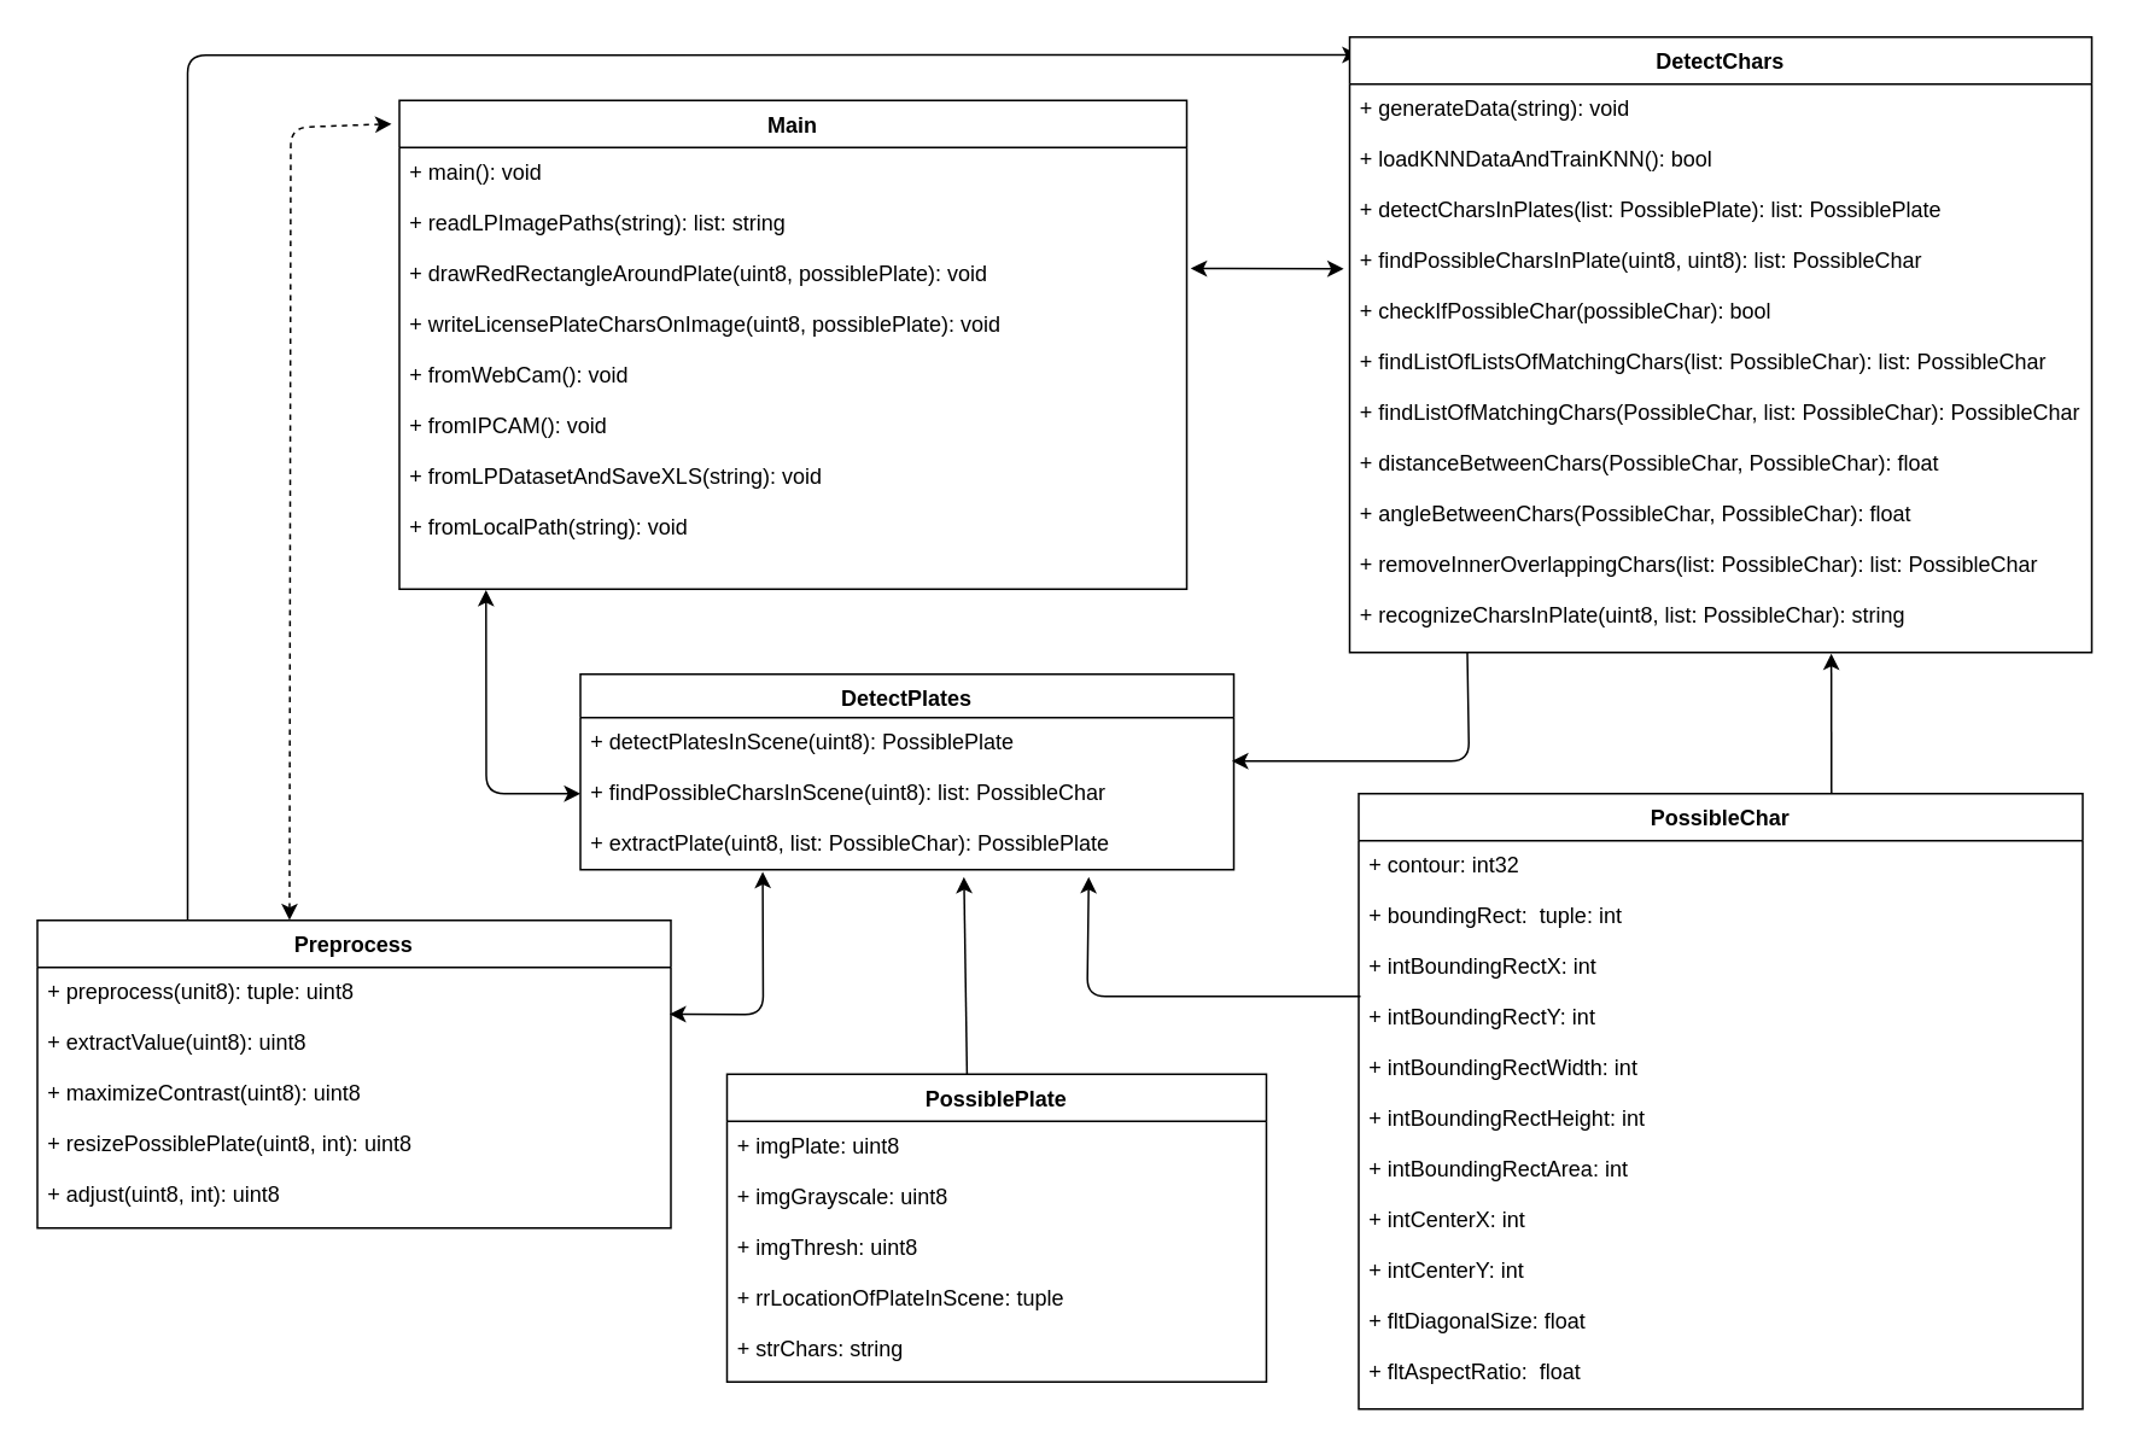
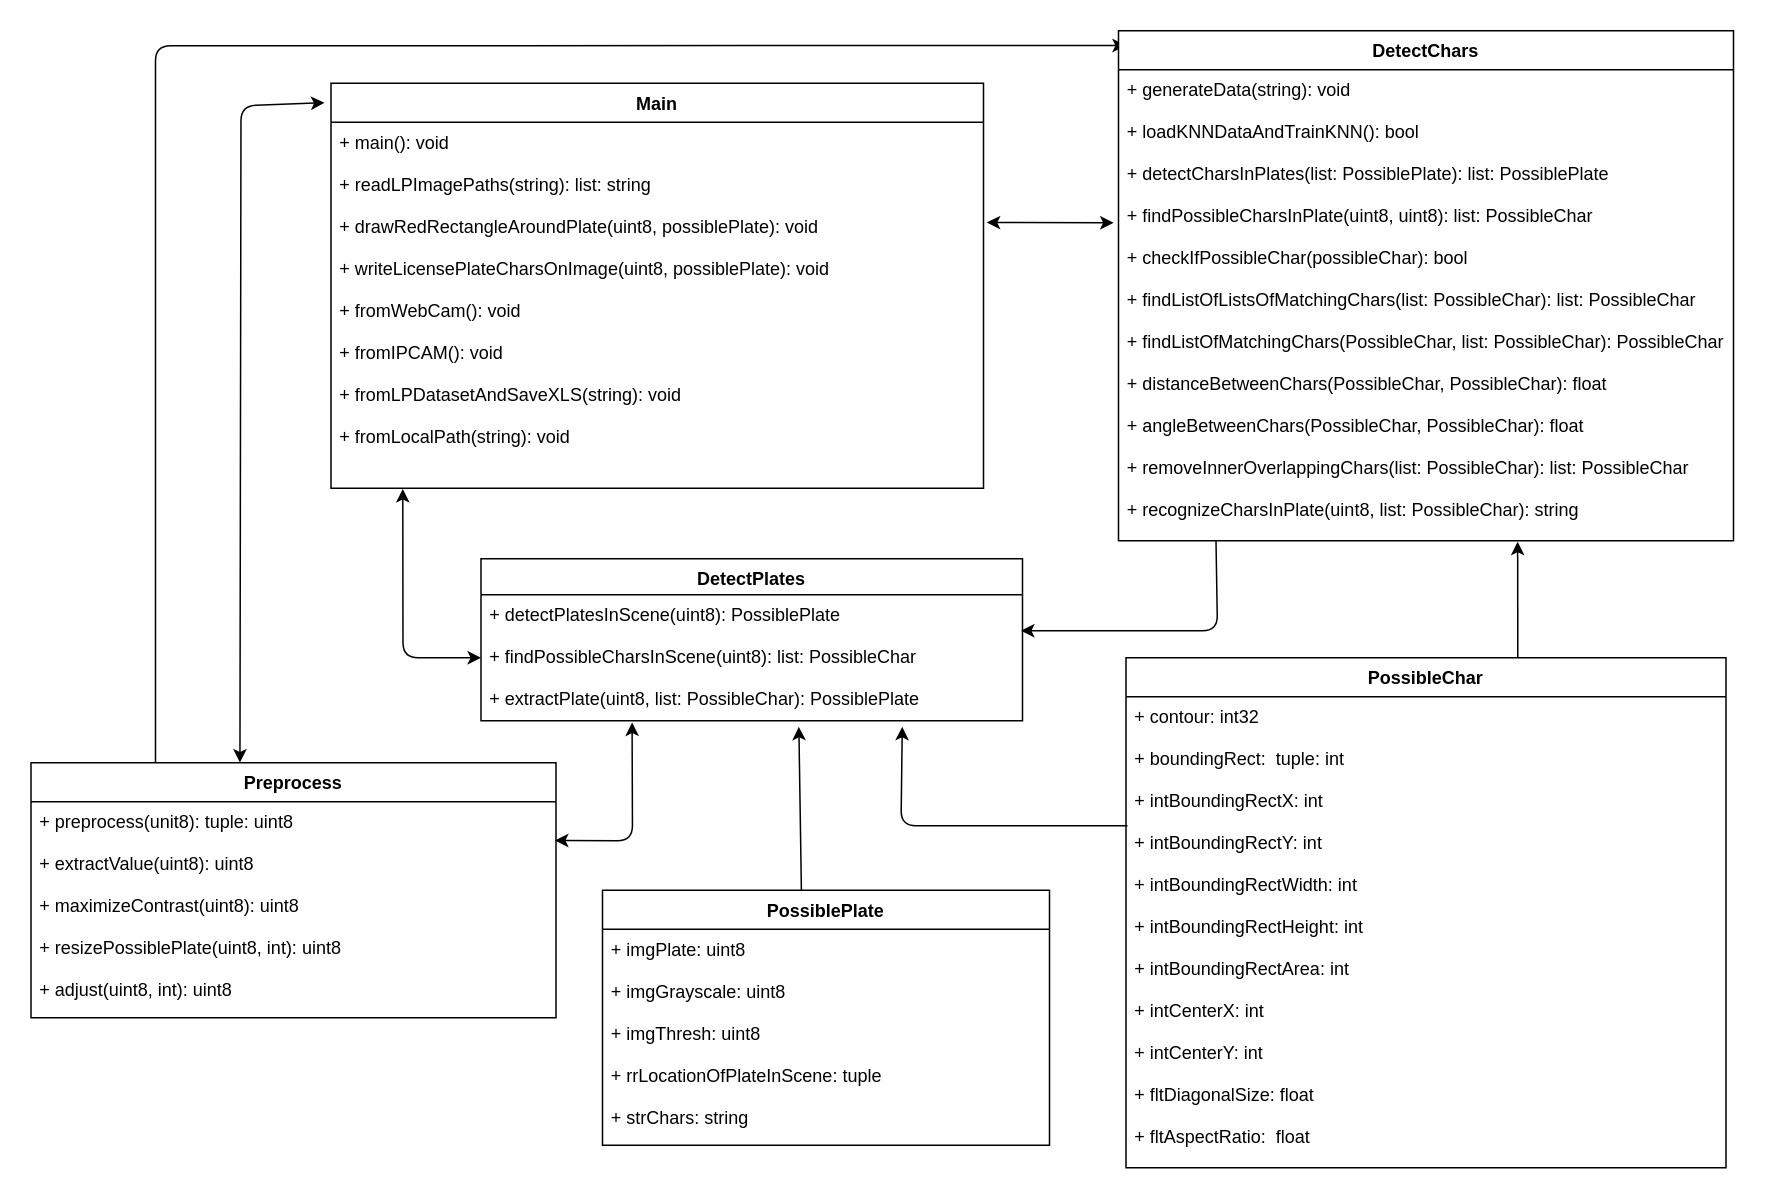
  <mxCell id="0" />
  <mxCell id="1" parent="0" />
  <mxCell id="2" value="" style="endArrow=classic;startArrow=classic;html=1;exitX=0.998;exitY=0.179;exitDx=0;exitDy=0;exitPerimeter=0;entryX=0.279;entryY=1.014;entryDx=0;entryDy=0;entryPerimeter=0;" edge="1" parent="1" source="23" target="21"><mxGeometry width="50" height="50" relative="1" as="geometry"><mxPoint x="110" y="400" as="sourcePoint" /><mxPoint x="160" y="350" as="targetPoint" /><Array as="points"><mxPoint x="421" y="560" /></Array></mxGeometry></mxCell>
  <mxCell id="3" value="" style="endArrow=classic;html=1;entryX=0.778;entryY=1.048;entryDx=0;entryDy=0;entryPerimeter=0;" edge="1" parent="1" target="21"><mxGeometry width="50" height="50" relative="1" as="geometry"><mxPoint x="751" y="550" as="sourcePoint" /><mxPoint x="630" y="510" as="targetPoint" /><Array as="points"><mxPoint x="600" y="550" /></Array></mxGeometry></mxCell>
  <mxCell id="4" value="" style="endArrow=classic;html=1;entryX=0.587;entryY=1.048;entryDx=0;entryDy=0;entryPerimeter=0;exitX=0.445;exitY=0.006;exitDx=0;exitDy=0;exitPerimeter=0;" edge="1" parent="1" source="24" target="21"><mxGeometry width="50" height="50" relative="1" as="geometry"><mxPoint x="621" y="570" as="sourcePoint" /><mxPoint x="605" y="460" as="targetPoint" /><Array as="points" /></mxGeometry></mxCell>
  <mxCell id="5" value="" style="endArrow=classic;html=1;entryX=0.649;entryY=1.002;entryDx=0;entryDy=0;entryPerimeter=0;exitX=0.653;exitY=0.005;exitDx=0;exitDy=0;exitPerimeter=0;" edge="1" parent="1" source="15" target="19"><mxGeometry width="50" height="50" relative="1" as="geometry"><mxPoint x="940" y="680" as="sourcePoint" /><mxPoint x="1022" y="479" as="targetPoint" /></mxGeometry></mxCell>
  <mxCell id="6" value="" style="endArrow=classic;html=1;entryX=0.012;entryY=0.029;entryDx=0;entryDy=0;entryPerimeter=0;" edge="1" parent="1" target="18"><mxGeometry width="50" height="50" relative="1" as="geometry"><mxPoint x="103" y="510" as="sourcePoint" /><mxPoint x="510" y="100" as="targetPoint" /><Array as="points"><mxPoint x="103" y="30" /></Array></mxGeometry></mxCell>
  <mxCell id="7" value="Main" style="swimlane;fontStyle=1;align=center;verticalAlign=top;childLayout=stackLayout;horizontal=1;startSize=26;horizontalStack=0;resizeParent=1;resizeParentMax=0;resizeLast=0;collapsible=1;marginBottom=0;" vertex="1" parent="1"><mxGeometry x="220" y="55" width="435" height="270" as="geometry" /></mxCell>
  <mxCell id="8" value="+ main(): void&#10;&#10;+ readLPImagePaths(string): list: string&#10;&#10;+ drawRedRectangleAroundPlate(uint8, possiblePlate): void&#10;&#10;+ writeLicensePlateCharsOnImage(uint8, possiblePlate): void&#10;&#10;+ fromWebCam(): void&#10;&#10;+ fromIPCAM(): void&#10;&#10;+ fromLPDatasetAndSaveXLS(string): void&#10;&#10;+ fromLocalPath(string): void&#10;" style="text;strokeColor=none;fillColor=none;align=left;verticalAlign=top;spacingLeft=4;spacingRight=4;overflow=hidden;rotatable=0;points=[[0,0.5],[1,0.5]];portConstraint=eastwest;" vertex="1" parent="7"><mxGeometry y="26" width="435" height="244" as="geometry" /></mxCell>
  <mxCell id="9" value="" style="endArrow=classic;startArrow=classic;html=1;exitX=1.005;exitY=0.274;exitDx=0;exitDy=0;exitPerimeter=0;entryX=-0.008;entryY=0.325;entryDx=0;entryDy=0;entryPerimeter=0;" edge="1" parent="1" source="8" target="19"><mxGeometry width="50" height="50" relative="1" as="geometry"><mxPoint x="690" y="200" as="sourcePoint" /><mxPoint x="760" y="148" as="targetPoint" /></mxGeometry></mxCell>
  <mxCell id="10" value="" style="endArrow=classic;startArrow=classic;html=1;exitX=0;exitY=0.5;exitDx=0;exitDy=0;entryX=0.11;entryY=1.002;entryDx=0;entryDy=0;entryPerimeter=0;" edge="1" parent="1" source="21" target="8"><mxGeometry width="50" height="50" relative="1" as="geometry"><mxPoint x="290" y="400" as="sourcePoint" /><mxPoint x="613" y="372" as="targetPoint" /><Array as="points"><mxPoint x="268" y="438" /></Array></mxGeometry></mxCell>
- <mxCell id="11" value="" style="endArrow=classic;startArrow=classic;html=1;entryX=-0.01;entryY=0.048;entryDx=0;entryDy=0;entryPerimeter=0;exitX=0.398;exitY=-0.001;exitDx=0;exitDy=0;exitPerimeter=0;dashed=1;" edge="1" parent="1" source="22" target="7"><mxGeometry width="50" height="50" relative="1" as="geometry"><mxPoint x="140" y="510" as="sourcePoint" /><mxPoint x="410" y="80" as="targetPoint" /><Array as="points"><mxPoint x="160" y="70" /></Array></mxGeometry></mxCell>
+ <mxCell id="11" value="" style="endArrow=classic;startArrow=classic;html=1;entryX=-0.01;entryY=0.048;entryDx=0;entryDy=0;entryPerimeter=0;exitX=0.398;exitY=-0.001;exitDx=0;exitDy=0;exitPerimeter=0;" edge="1" parent="1" source="22" target="7"><mxGeometry width="50" height="50" relative="1" as="geometry"><mxPoint x="140" y="510" as="sourcePoint" /><mxPoint x="410" y="80" as="targetPoint" /><Array as="points"><mxPoint x="160" y="70" /></Array></mxGeometry></mxCell>
  <mxCell id="12" value="" style="endArrow=classic;html=1;" edge="1" parent="1"><mxGeometry width="50" height="50" relative="1" as="geometry"><mxPoint x="810" y="360" as="sourcePoint" /><mxPoint x="680" y="420" as="targetPoint" /><Array as="points"><mxPoint x="811" y="420" /></Array></mxGeometry></mxCell>
  <mxCell id="13" value="" style="group" vertex="1" connectable="0" parent="1"><mxGeometry x="750" y="438" width="400" height="340" as="geometry" /></mxCell>
  <mxCell id="14" value="" style="group" vertex="1" connectable="0" parent="13"><mxGeometry width="400" height="340" as="geometry" /></mxCell>
  <mxCell id="15" value="PossibleChar" style="swimlane;fontStyle=1;align=center;verticalAlign=top;childLayout=stackLayout;horizontal=1;startSize=26;horizontalStack=0;resizeParent=1;resizeParentMax=0;resizeLast=0;collapsible=1;marginBottom=0;" vertex="1" parent="14"><mxGeometry width="400" height="340" as="geometry" /></mxCell>
  <mxCell id="16" value="+ contour: int32&#10;&#10;+ boundingRect:  tuple: int&#10;&#10;+ intBoundingRectX: int&#10;&#10;+ intBoundingRectY: int&#10;&#10;+ intBoundingRectWidth: int &#10;&#10;+ intBoundingRectHeight: int&#10;&#10;+ intBoundingRectArea: int&#10;&#10;+ intCenterX: int&#10;&#10;+ intCenterY: int&#10;&#10;+ fltDiagonalSize: float&#10;&#10;+ fltAspectRatio:  float" style="text;strokeColor=none;fillColor=none;align=left;verticalAlign=top;spacingLeft=4;spacingRight=4;overflow=hidden;rotatable=0;points=[[0,0.5],[1,0.5]];portConstraint=eastwest;" vertex="1" parent="15"><mxGeometry y="26" width="400" height="314" as="geometry" /></mxCell>
  <mxCell id="17" value="" style="group" vertex="1" connectable="0" parent="1"><mxGeometry x="745" y="20" width="410" height="340" as="geometry" /></mxCell>
  <mxCell id="18" value="DetectChars" style="swimlane;fontStyle=1;align=center;verticalAlign=top;childLayout=stackLayout;horizontal=1;startSize=26;horizontalStack=0;resizeParent=1;resizeParentMax=0;resizeLast=0;collapsible=1;marginBottom=0;" vertex="1" parent="17"><mxGeometry width="410" height="340" as="geometry" /></mxCell>
  <mxCell id="19" value="+ generateData(string): void&#10;&#10;+ loadKNNDataAndTrainKNN(): bool&#10;&#10;+ detectCharsInPlates(list: PossiblePlate): list: PossiblePlate&#10;&#10;+ findPossibleCharsInPlate(uint8, uint8): list: PossibleChar&#10;&#10;+ checkIfPossibleChar(possibleChar): bool&#10;&#10;+ findListOfListsOfMatchingChars(list: PossibleChar): list: PossibleChar&#10;&#10;+ findListOfMatchingChars(PossibleChar, list: PossibleChar): PossibleChar&#10;&#10;+ distanceBetweenChars(PossibleChar, PossibleChar): float&#10;&#10;+ angleBetweenChars(PossibleChar, PossibleChar): float&#10;&#10;+ removeInnerOverlappingChars(list: PossibleChar): list: PossibleChar&#10;&#10;+ recognizeCharsInPlate(uint8, list: PossibleChar): string" style="text;strokeColor=none;fillColor=none;align=left;verticalAlign=top;spacingLeft=4;spacingRight=4;overflow=hidden;rotatable=0;points=[[0,0.5],[1,0.5]];portConstraint=eastwest;" vertex="1" parent="18"><mxGeometry y="26" width="410" height="314" as="geometry" /></mxCell>
  <mxCell id="20" value="DetectPlates" style="swimlane;fontStyle=1;align=center;verticalAlign=top;childLayout=stackLayout;horizontal=1;startSize=24;horizontalStack=0;resizeParent=1;resizeParentMax=0;resizeLast=0;collapsible=1;marginBottom=0;" vertex="1" parent="1"><mxGeometry x="320" y="372" width="361" height="108" as="geometry" /></mxCell>
  <mxCell id="21" value="+ detectPlatesInScene(uint8): PossiblePlate&#10;&#10;+ findPossibleCharsInScene(uint8): list: PossibleChar&#10;&#10;+ extractPlate(uint8, list: PossibleChar): PossiblePlate" style="text;strokeColor=none;fillColor=none;align=left;verticalAlign=top;spacingLeft=4;spacingRight=4;overflow=hidden;rotatable=0;points=[[0,0.5],[1,0.5]];portConstraint=eastwest;" vertex="1" parent="20"><mxGeometry y="24" width="361" height="84" as="geometry" /></mxCell>
  <mxCell id="22" value="Preprocess" style="swimlane;fontStyle=1;align=center;verticalAlign=top;childLayout=stackLayout;horizontal=1;startSize=26;horizontalStack=0;resizeParent=1;resizeParentMax=0;resizeLast=0;collapsible=1;marginBottom=0;" vertex="1" parent="1"><mxGeometry x="20" y="508" width="350" height="170" as="geometry" /></mxCell>
  <mxCell id="23" value="+ preprocess(unit8): tuple: uint8&#10;&#10;+ extractValue(uint8): uint8&#10;&#10;+ maximizeContrast(uint8): uint8&#10;&#10;+ resizePossiblePlate(uint8, int): uint8&#10;&#10;+ adjust(uint8, int): uint8" style="text;strokeColor=none;fillColor=none;align=left;verticalAlign=top;spacingLeft=4;spacingRight=4;overflow=hidden;rotatable=0;points=[[0,0.5],[1,0.5]];portConstraint=eastwest;" vertex="1" parent="22"><mxGeometry y="26" width="350" height="144" as="geometry" /></mxCell>
  <mxCell id="24" value="PossiblePlate" style="swimlane;fontStyle=1;align=center;verticalAlign=top;childLayout=stackLayout;horizontal=1;startSize=26;horizontalStack=0;resizeParent=1;resizeParentMax=0;resizeLast=0;collapsible=1;marginBottom=0;" vertex="1" parent="1"><mxGeometry x="401" y="593" width="298" height="170" as="geometry" /></mxCell>
  <mxCell id="25" value="+ imgPlate: uint8&#10;&#10;+ imgGrayscale: uint8&#10;&#10;+ imgThresh: uint8&#10;&#10;+ rrLocationOfPlateInScene: tuple&#10;&#10;+ strChars: string" style="text;strokeColor=none;fillColor=none;align=left;verticalAlign=top;spacingLeft=4;spacingRight=4;overflow=hidden;rotatable=0;points=[[0,0.5],[1,0.5]];portConstraint=eastwest;" vertex="1" parent="24"><mxGeometry y="26" width="298" height="144" as="geometry" /></mxCell>
